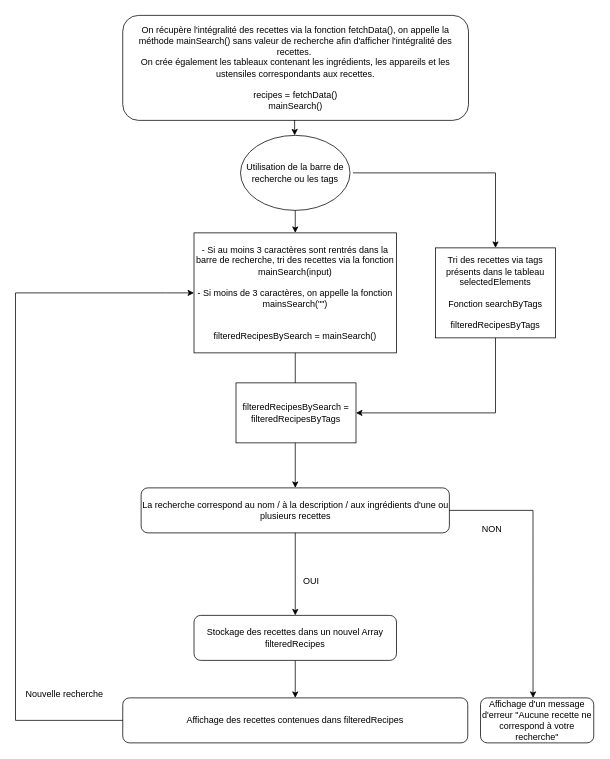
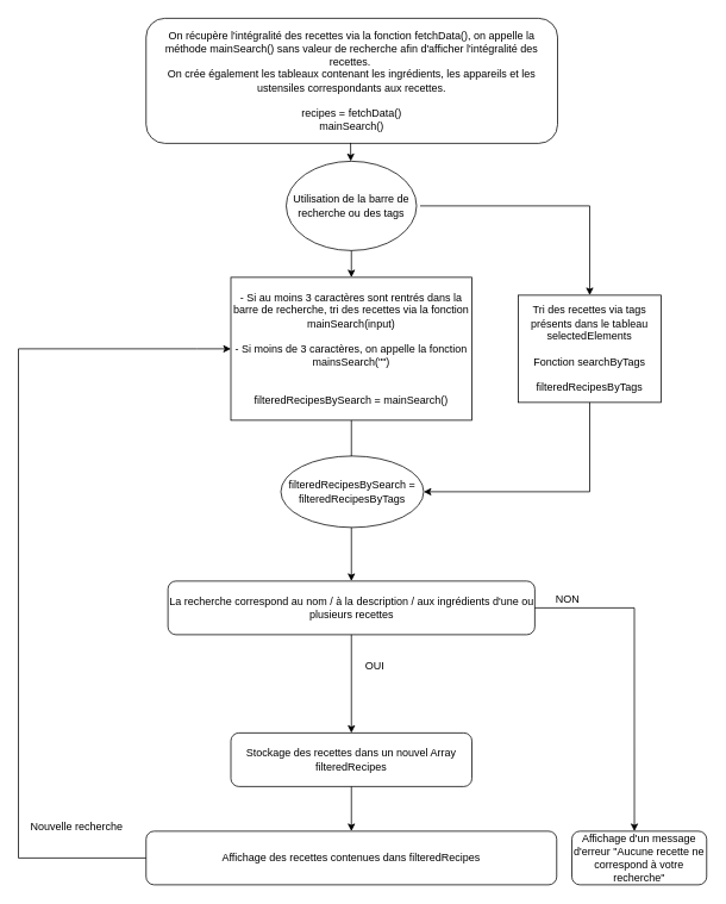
  <mxCell id="0" />
  <mxCell id="1" parent="0" />
  <mxCell id="2" value="On récupère l'intégralité des recettes via la fonction fetchData(), on appelle la méthode mainSearch() sans valeur de recherche afin d'afficher l'intégralité des recettes.&amp;nbsp;&lt;br&gt;On crée également les tableaux contenant les ingrédients, les appareils et les ustensiles correspondants aux recettes.&lt;br&gt;&lt;br&gt;recipes = fetchData()&lt;br&gt;mainSearch()" style="rounded=1;whiteSpace=wrap;html=1;" parent="1" vertex="1"><mxGeometry x="163" y="20" width="461" height="140" as="geometry" /></mxCell>
  <mxCell id="3" style="edgeStyle=orthogonalEdgeStyle;rounded=0;orthogonalLoop=1;jettySize=auto;html=1;exitX=0.5;exitY=1;exitDx=0;exitDy=0;" parent="1" source="2" target="2" edge="1"><mxGeometry relative="1" as="geometry" /></mxCell>
  <mxCell id="4" value="La recherche correspond au nom / à la description / aux ingrédients d'une ou plusieurs recettes" style="rounded=1;whiteSpace=wrap;html=1;" parent="1" vertex="1"><mxGeometry x="187.5" y="650" width="411" height="60" as="geometry" /></mxCell>
  <mxCell id="5" value="Stockage des recettes dans un nouvel Array filteredRecipes" style="rounded=1;whiteSpace=wrap;html=1;" parent="1" vertex="1"><mxGeometry x="258" y="820" width="270" height="60" as="geometry" /></mxCell>
  <mxCell id="6" value="Affichage d'un message d'erreur &quot;Aucune recette ne correspond à votre recherche&quot;" style="rounded=1;whiteSpace=wrap;html=1;" parent="1" vertex="1"><mxGeometry x="640" y="930" width="151" height="60" as="geometry" /></mxCell>
  <mxCell id="7" value="" style="endArrow=classic;html=1;rounded=0;exitX=1;exitY=0.5;exitDx=0;exitDy=0;entryX=0.464;entryY=0;entryDx=0;entryDy=0;entryPerimeter=0;" parent="1" source="4" edge="1" target="6"><mxGeometry width="50" height="50" relative="1" as="geometry"><mxPoint x="640" y="540" as="sourcePoint" /><mxPoint x="710" y="920" as="targetPoint" /><Array as="points"><mxPoint x="710" y="680" /></Array></mxGeometry></mxCell>
- <mxCell id="8" value="NON" style="text;html=1;align=center;verticalAlign=middle;resizable=0;points=[];autosize=1;strokeColor=none;fillColor=none;" parent="1" vertex="1"><mxGeometry x="630" y="690" width="50" height="30" as="geometry" /></mxCell>
+ <mxCell id="8" value="NON" style="text;html=1;align=center;verticalAlign=middle;resizable=0;points=[];autosize=1;strokeColor=none;fillColor=none;" parent="1" vertex="1"><mxGeometry x="610" y="655" width="50" height="30" as="geometry" /></mxCell>
  <mxCell id="9" value="" style="endArrow=classic;html=1;rounded=0;exitX=0.5;exitY=1;exitDx=0;exitDy=0;entryX=0.5;entryY=0;entryDx=0;entryDy=0;" parent="1" source="4" target="5" edge="1"><mxGeometry width="50" height="50" relative="1" as="geometry"><mxPoint x="510" y="580" as="sourcePoint" /><mxPoint x="560" y="530" as="targetPoint" /></mxGeometry></mxCell>
- <mxCell id="10" value="OUI" style="text;html=1;align=center;verticalAlign=middle;resizable=0;points=[];autosize=1;strokeColor=none;fillColor=none;" parent="1" vertex="1"><mxGeometry x="394" y="760" width="40" height="30" as="geometry" /></mxCell>
+ <mxCell id="10" value="OUI" style="text;html=1;align=center;verticalAlign=middle;resizable=0;points=[];autosize=1;strokeColor=none;fillColor=none;" parent="1" vertex="1"><mxGeometry x="399" y="730" width="40" height="30" as="geometry" /></mxCell>
  <mxCell id="11" value="Affichage des recettes contenues dans filteredRecipes" style="rounded=1;whiteSpace=wrap;html=1;" parent="1" vertex="1"><mxGeometry x="163" y="930" width="460" height="60" as="geometry" /></mxCell>
  <mxCell id="12" value="" style="endArrow=classic;html=1;rounded=0;exitX=0.5;exitY=1;exitDx=0;exitDy=0;entryX=0.5;entryY=0;entryDx=0;entryDy=0;" parent="1" source="5" target="11" edge="1"><mxGeometry width="50" height="50" relative="1" as="geometry"><mxPoint x="320" y="800" as="sourcePoint" /><mxPoint x="370" y="750" as="targetPoint" /></mxGeometry></mxCell>
  <mxCell id="13" value="" style="endArrow=classic;html=1;rounded=0;exitX=0;exitY=0.5;exitDx=0;exitDy=0;entryX=0;entryY=0.5;entryDx=0;entryDy=0;" parent="1" source="11" edge="1" target="17"><mxGeometry width="50" height="50" relative="1" as="geometry"><mxPoint x="220" y="720" as="sourcePoint" /><mxPoint x="250" y="340" as="targetPoint" /><Array as="points"><mxPoint x="20" y="960" /><mxPoint x="20" y="390" /><mxPoint x="220" y="390" /></Array></mxGeometry></mxCell>
  <mxCell id="14" value="Nouvelle recherche" style="text;html=1;align=center;verticalAlign=middle;resizable=0;points=[];autosize=1;strokeColor=none;fillColor=none;rotation=0;" parent="1" vertex="1"><mxGeometry x="20" y="910" width="130" height="30" as="geometry" /></mxCell>
- <mxCell id="15" value="&lt;span style=&quot;color: rgb(0, 0, 0); font-family: Helvetica; font-size: 12px; font-style: normal; font-variant-ligatures: normal; font-variant-caps: normal; font-weight: 400; letter-spacing: normal; orphans: 2; text-align: center; text-indent: 0px; text-transform: none; widows: 2; word-spacing: 0px; -webkit-text-stroke-width: 0px; background-color: rgb(251, 251, 251); text-decoration-thickness: initial; text-decoration-style: initial; text-decoration-color: initial; float: none; display: inline !important;&quot;&gt;Utilisation de la barre de recherche ou les tags&lt;/span&gt;" style="ellipse;whiteSpace=wrap;html=1;" vertex="1" parent="1"><mxGeometry x="320" y="180" width="146" height="100" as="geometry" /></mxCell>
+ <mxCell id="15" value="&lt;span style=&quot;color: rgb(0, 0, 0); font-family: Helvetica; font-size: 12px; font-style: normal; font-variant-ligatures: normal; font-variant-caps: normal; font-weight: 400; letter-spacing: normal; orphans: 2; text-align: center; text-indent: 0px; text-transform: none; widows: 2; word-spacing: 0px; -webkit-text-stroke-width: 0px; background-color: rgb(251, 251, 251); text-decoration-thickness: initial; text-decoration-style: initial; text-decoration-color: initial; float: none; display: inline !important;&quot;&gt;Utilisation de la barre de recherche ou des tags&lt;/span&gt;" style="ellipse;whiteSpace=wrap;html=1;" vertex="1" parent="1"><mxGeometry x="320" y="180" width="146" height="100" as="geometry" /></mxCell>
  <mxCell id="16" value="" style="endArrow=classic;html=1;rounded=0;exitX=0.497;exitY=0.996;exitDx=0;exitDy=0;entryX=0.495;entryY=0;entryDx=0;entryDy=0;entryPerimeter=0;exitPerimeter=0;" edge="1" parent="1" source="2" target="15"><mxGeometry width="50" height="50" relative="1" as="geometry"><mxPoint x="393" y="260" as="sourcePoint" /><mxPoint x="470" y="500" as="targetPoint" /></mxGeometry></mxCell>
  <mxCell id="17" value="- Si au moins 3 caractères sont rentrés dans la barre de recherche, tri des recettes via la fonction mainSearch(input)&lt;br&gt;&lt;br&gt;- Si moins de 3 caractères, on appelle la fonction mainsSearch(&quot;&quot;)&lt;br&gt;&lt;br&gt;&lt;br&gt;filteredRecipesBySearch = mainSearch()" style="rounded=0;whiteSpace=wrap;html=1;" vertex="1" parent="1"><mxGeometry x="258" y="310" width="270" height="160" as="geometry" /></mxCell>
  <mxCell id="18" value="" style="endArrow=classic;html=1;rounded=0;entryX=0.5;entryY=0;entryDx=0;entryDy=0;exitX=0.5;exitY=1;exitDx=0;exitDy=0;" edge="1" parent="1" source="17" target="4"><mxGeometry width="50" height="50" relative="1" as="geometry"><mxPoint x="350" y="610" as="sourcePoint" /><mxPoint x="400" y="560" as="targetPoint" /></mxGeometry></mxCell>
  <mxCell id="19" value="" style="endArrow=classic;html=1;rounded=0;exitX=0.5;exitY=1;exitDx=0;exitDy=0;entryX=0.5;entryY=0;entryDx=0;entryDy=0;" edge="1" parent="1" source="15" target="17"><mxGeometry width="50" height="50" relative="1" as="geometry"><mxPoint x="403" y="270" as="sourcePoint" /><mxPoint x="403" y="298" as="targetPoint" /></mxGeometry></mxCell>
  <mxCell id="20" value="Tri des recettes via tags présents dans le tableau selectedElements&lt;br&gt;&lt;br&gt;Fonction searchByTags&lt;br&gt;&lt;br&gt;filteredRecipesByTags" style="rounded=0;whiteSpace=wrap;html=1;" vertex="1" parent="1"><mxGeometry x="580" y="330" width="160" height="120" as="geometry" /></mxCell>
  <mxCell id="21" value="" style="endArrow=classic;html=1;rounded=0;entryX=0.5;entryY=0;entryDx=0;entryDy=0;" edge="1" parent="1" target="20"><mxGeometry width="50" height="50" relative="1" as="geometry"><mxPoint x="470" y="230" as="sourcePoint" /><mxPoint x="660" y="230" as="targetPoint" /><Array as="points"><mxPoint x="660" y="230" /></Array></mxGeometry></mxCell>
- <mxCell id="22" value="filteredRecipesBySearch = filteredRecipesByTags" style="rounded=0;whiteSpace=wrap;html=1;" vertex="1" parent="1"><mxGeometry x="314" y="510" width="160" height="80" as="geometry" /></mxCell>
+ <mxCell id="22" value="filteredRecipesBySearch = filteredRecipesByTags" style="ellipse;whiteSpace=wrap;html=1;" vertex="1" parent="1"><mxGeometry x="314" y="510" width="160" height="80" as="geometry" /></mxCell>
  <mxCell id="23" value="" style="endArrow=classic;html=1;rounded=0;exitX=0.5;exitY=1;exitDx=0;exitDy=0;entryX=1;entryY=0.5;entryDx=0;entryDy=0;" edge="1" parent="1" source="20" target="22"><mxGeometry width="50" height="50" relative="1" as="geometry"><mxPoint x="370" y="480" as="sourcePoint" /><mxPoint x="660" y="550" as="targetPoint" /><Array as="points"><mxPoint x="660" y="550" /></Array></mxGeometry></mxCell>
